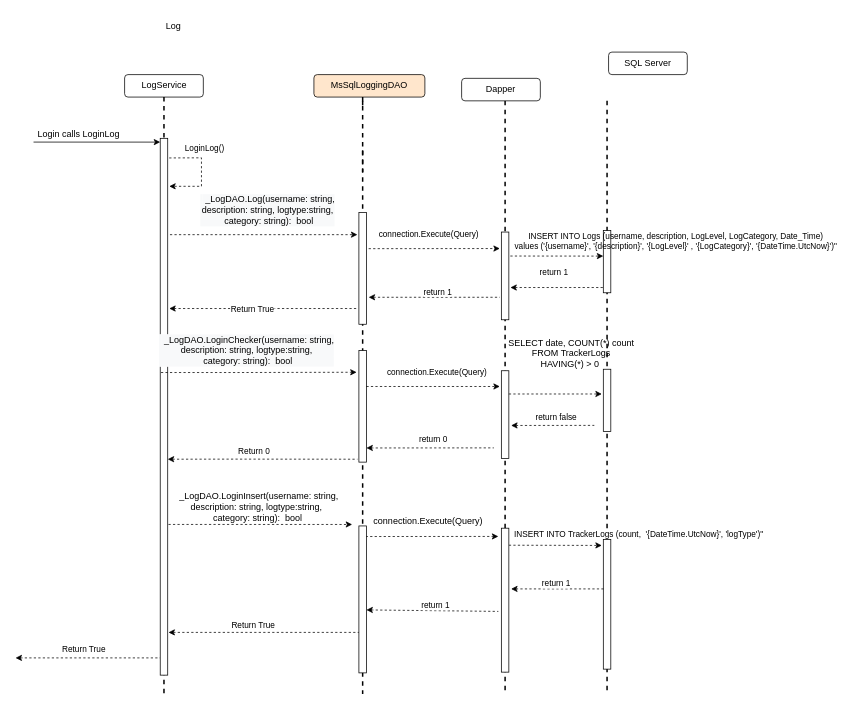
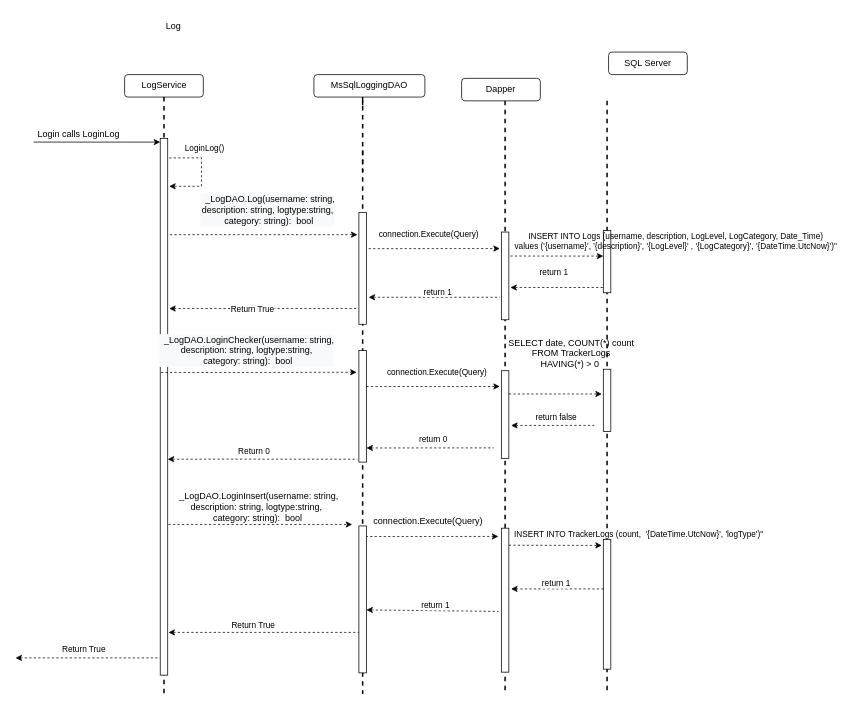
  <mxCell id="0" />
  <mxCell id="1" parent="0" />
  <mxCell id="2" value="" style="line;strokeWidth=2;direction=south;html=1;dashed=1;" parent="1" vertex="1"><mxGeometry x="213" y="714" width="10" height="211" as="geometry" /></mxCell>
  <mxCell id="3" value="" style="line;strokeWidth=2;direction=south;html=1;dashed=1;" parent="1" vertex="1"><mxGeometry x="478" y="200" width="10" height="725" as="geometry" /></mxCell>
  <mxCell id="4" value="" style="endArrow=classic;html=1;rounded=0;exitX=0;exitY=1.056;exitDx=0;exitDy=0;exitPerimeter=0;" parent="1" source="5" edge="1"><mxGeometry width="50" height="50" relative="1" as="geometry"><mxPoint x="55" y="189" as="sourcePoint" /><mxPoint x="213" y="189.06" as="targetPoint" /></mxGeometry></mxCell>
  <mxCell id="5" value="Login calls LoginLog" style="text;html=1;align=center;verticalAlign=middle;resizable=0;points=[];autosize=1;strokeColor=none;fillColor=none;" parent="1" vertex="1"><mxGeometry x="44" y="170" width="119" height="18" as="geometry" /></mxCell>
  <mxCell id="6" value="" style="line;strokeWidth=2;direction=south;html=1;dashed=1;" parent="1" vertex="1"><mxGeometry x="478" y="134" width="10" height="10" as="geometry" /></mxCell>
  <mxCell id="7" value="" style="line;strokeWidth=2;direction=south;html=1;dashed=1;" parent="1" vertex="1"><mxGeometry x="668" y="134" width="10" height="791" as="geometry" /></mxCell>
  <mxCell id="8" value="" style="line;strokeWidth=2;direction=south;html=1;dashed=1;" parent="1" vertex="1"><mxGeometry x="478" y="129" width="10" height="100" as="geometry" /></mxCell>
  <mxCell id="9" value="" style="endArrow=classic;html=1;rounded=0;dashed=1;" parent="1" edge="1"><mxGeometry width="50" height="50" relative="1" as="geometry"><mxPoint x="226" y="312.5" as="sourcePoint" /><mxPoint x="476" y="312.5" as="targetPoint" /><Array as="points"><mxPoint x="326" y="312.5" /></Array></mxGeometry></mxCell>
  <mxCell id="10" value="" style="rounded=0;whiteSpace=wrap;html=1;" parent="1" vertex="1"><mxGeometry x="668" y="309" width="10" height="117" as="geometry" /></mxCell>
  <mxCell id="11" value="" style="endArrow=none;html=1;rounded=0;entryX=0;entryY=1;entryDx=0;entryDy=0;startArrow=classic;startFill=1;endFill=0;dashed=1;" parent="1" edge="1"><mxGeometry width="50" height="50" relative="1" as="geometry"><mxPoint x="20" y="877" as="sourcePoint" /><mxPoint x="213" y="877" as="targetPoint" /><Array as="points"><mxPoint x="119" y="877" /></Array></mxGeometry></mxCell>
  <mxCell id="12" value="Return True" style="edgeLabel;html=1;align=center;verticalAlign=middle;resizable=0;points=[];" parent="11" vertex="1" connectable="0"><mxGeometry x="-0.121" relative="1" as="geometry"><mxPoint x="5" y="-12" as="offset" /></mxGeometry></mxCell>
  <mxCell id="13" value="Log " style="text;html=1;strokeColor=none;fillColor=none;align=center;verticalAlign=middle;whiteSpace=wrap;rounded=0;" parent="1" vertex="1"><mxGeometry x="181" y="20" width="100" height="30" as="geometry" /></mxCell>
  <mxCell id="14" value="" style="line;strokeWidth=2;direction=south;html=1;dashed=1;" parent="1" vertex="1"><mxGeometry x="213" y="129" width="10" height="100" as="geometry" /></mxCell>
  <mxCell id="15" value="" style="rounded=0;whiteSpace=wrap;html=1;" parent="1" vertex="1"><mxGeometry x="213" y="184" width="10" height="716" as="geometry" /></mxCell>
  <mxCell id="16" value="" style="endArrow=classic;html=1;rounded=0;dashed=1;" parent="1" edge="1"><mxGeometry width="50" height="50" relative="1" as="geometry"><mxPoint x="680" y="341" as="sourcePoint" /><mxPoint x="804" y="341.1" as="targetPoint" /><Array as="points" /></mxGeometry></mxCell>
  <mxCell id="17" value="LogService" style="rounded=1;whiteSpace=wrap;html=1;" parent="1" vertex="1"><mxGeometry x="165.5" y="99" width="105" height="30" as="geometry" /></mxCell>
- <mxCell id="18" value="MsSqlLoggingDAO" style="rounded=1;whiteSpace=wrap;html=1;fillColor=#ffe6cc;" parent="1" vertex="1"><mxGeometry x="418" y="99" width="148" height="30" as="geometry" /></mxCell>
+ <mxCell id="18" value="MsSqlLoggingDAO" style="rounded=1;whiteSpace=wrap;html=1;" parent="1" vertex="1"><mxGeometry x="418" y="99" width="148" height="30" as="geometry" /></mxCell>
  <mxCell id="19" value="Dapper" style="rounded=1;whiteSpace=wrap;html=1;" parent="1" vertex="1"><mxGeometry x="615" y="104" width="105" height="30" as="geometry" /></mxCell>
  <mxCell id="20" value="" style="rounded=0;whiteSpace=wrap;html=1;" parent="1" vertex="1"><mxGeometry x="478" y="283" width="10" height="149" as="geometry" /></mxCell>
  <mxCell id="21" value="" style="line;strokeWidth=2;direction=south;html=1;dashed=1;" parent="1" vertex="1"><mxGeometry x="804" y="134" width="10" height="790" as="geometry" /></mxCell>
  <mxCell id="22" value="" style="rounded=0;whiteSpace=wrap;html=1;" parent="1" vertex="1"><mxGeometry x="804" y="307" width="10" height="83" as="geometry" /></mxCell>
  <mxCell id="23" value="SQL Server" style="rounded=1;whiteSpace=wrap;html=1;" parent="1" vertex="1"><mxGeometry x="811" y="69" width="105" height="30" as="geometry" /></mxCell>
  <mxCell id="24" value="" style="endArrow=classic;html=1;rounded=0;dashed=1;" parent="1" edge="1"><mxGeometry width="50" height="50" relative="1" as="geometry"><mxPoint x="491" y="331.17" as="sourcePoint" /><mxPoint x="666" y="331" as="targetPoint" /><Array as="points" /></mxGeometry></mxCell>
  <mxCell id="25" value="connection.Execute(Query)" style="edgeLabel;html=1;align=center;verticalAlign=middle;resizable=0;points=[];" parent="24" vertex="1" connectable="0"><mxGeometry x="-0.272" relative="1" as="geometry"><mxPoint x="16" y="-20" as="offset" /></mxGeometry></mxCell>
  <mxCell id="26" value="" style="endArrow=none;html=1;rounded=0;startArrow=classic;startFill=1;endFill=0;dashed=1;" parent="1" edge="1"><mxGeometry width="50" height="50" relative="1" as="geometry"><mxPoint x="491" y="396" as="sourcePoint" /><mxPoint x="666" y="396" as="targetPoint" /><Array as="points" /></mxGeometry></mxCell>
  <mxCell id="27" value="return 1" style="edgeLabel;html=1;align=center;verticalAlign=middle;resizable=0;points=[];" parent="26" vertex="1" connectable="0"><mxGeometry x="0.329" y="-1" relative="1" as="geometry"><mxPoint x="-25" y="-9" as="offset" /></mxGeometry></mxCell>
  <mxCell id="28" value="" style="endArrow=none;html=1;rounded=0;startArrow=classic;startFill=1;endFill=0;dashed=1;" parent="1" edge="1"><mxGeometry width="50" height="50" relative="1" as="geometry"><mxPoint x="680" y="383" as="sourcePoint" /><mxPoint x="804" y="383" as="targetPoint" /><Array as="points" /></mxGeometry></mxCell>
  <mxCell id="29" value="return 1" style="edgeLabel;html=1;align=center;verticalAlign=middle;resizable=0;points=[];" parent="28" vertex="1" connectable="0"><mxGeometry x="0.329" y="-1" relative="1" as="geometry"><mxPoint x="-25" y="-22" as="offset" /></mxGeometry></mxCell>
  <mxCell id="30" value="" style="endArrow=none;html=1;rounded=0;startArrow=classic;startFill=1;endFill=0;dashed=1;" parent="1" edge="1"><mxGeometry width="50" height="50" relative="1" as="geometry"><mxPoint x="225" y="411" as="sourcePoint" /><mxPoint x="475" y="411" as="targetPoint" /><Array as="points"><mxPoint x="324" y="411" /></Array></mxGeometry></mxCell>
  <mxCell id="31" value="Return True" style="edgeLabel;html=1;align=center;verticalAlign=middle;resizable=0;points=[];" parent="30" connectable="0" vertex="1"><mxGeometry x="-0.121" relative="1" as="geometry"><mxPoint as="offset" /></mxGeometry></mxCell>
  <mxCell id="32" value="" style="endArrow=classic;html=1;rounded=0;dashed=1;" parent="1" edge="1"><mxGeometry width="50" height="50" relative="1" as="geometry"><mxPoint x="225" y="210.17" as="sourcePoint" /><mxPoint x="225" y="248" as="targetPoint" /><Array as="points"><mxPoint x="268" y="210" /><mxPoint x="268" y="248" /></Array></mxGeometry></mxCell>
  <mxCell id="33" value="LoginLog()" style="edgeLabel;html=1;align=center;verticalAlign=middle;resizable=0;points=[];" parent="32" connectable="0" vertex="1"><mxGeometry x="-0.272" relative="1" as="geometry"><mxPoint x="3" y="-14" as="offset" /></mxGeometry></mxCell>
  <mxCell id="34" value="&lt;div style=&quot;color: rgb(0, 0, 0); font-family: helvetica; font-size: 11px; font-style: normal; font-weight: 400; letter-spacing: normal; text-align: center; text-indent: 0px; text-transform: none; word-spacing: 0px;&quot;&gt;&lt;span class=&quot;pl-s&quot;&gt;INSERT INTO Logs (username, description, LogLevel, LogCategory, Date_Time)&lt;br&gt;&lt;/span&gt;&lt;/div&gt;&lt;div style=&quot;color: rgb(0, 0, 0); font-family: helvetica; font-size: 11px; font-style: normal; font-weight: 400; letter-spacing: normal; text-align: center; text-indent: 0px; text-transform: none; word-spacing: 0px;&quot;&gt;&lt;span class=&quot;pl-s&quot;&gt;values ('{&lt;span class=&quot;pl-smi&quot;&gt;username&lt;/span&gt;}', '{&lt;span class=&quot;pl-smi&quot;&gt;description&lt;/span&gt;}', '{&lt;span class=&quot;pl-smi&quot;&gt;LogLevel&lt;/span&gt;}' , '{&lt;span class=&quot;pl-smi&quot;&gt;LogCategory&lt;/span&gt;}', '{&lt;span class=&quot;pl-smi&quot;&gt;DateTime&lt;/span&gt;.&lt;span class=&quot;pl-smi&quot;&gt;UtcNow&lt;/span&gt;}')&lt;span class=&quot;pl-pds&quot;&gt;&quot;&lt;/span&gt;&lt;/span&gt;&lt;/div&gt;" style="text;whiteSpace=wrap;html=1;" parent="1" vertex="1"><mxGeometry x="684" y="302" width="450" height="42" as="geometry" /></mxCell>
  <mxCell id="35" value="&lt;div&gt;&amp;nbsp;&lt;span&gt; _LogDAO&lt;/span&gt;&lt;span&gt;.LoginInsert&lt;/span&gt;&lt;span&gt;(username: string,&lt;/span&gt;&lt;div&gt; description: string, logtype:string,&lt;/div&gt;&lt;div&gt;&amp;nbsp;category: string):&amp;nbsp; &lt;span&gt;bool &lt;/span&gt;&lt;/div&gt;&lt;span&gt;&lt;/span&gt;&lt;/div&gt;" style="text;html=1;align=center;verticalAlign=middle;resizable=0;points=[];autosize=1;strokeColor=none;fillColor=none;" parent="1" vertex="1"><mxGeometry x="226" y="653" width="229" height="46" as="geometry" /></mxCell>
  <mxCell id="36" value="&lt;div&gt;&lt;span class=&quot;pl-s&quot;&gt;INSERT INTO TrackerLogs (count, &lt;/span&gt;&amp;nbsp;'{&lt;span class=&quot;pl-smi&quot;&gt;DateTime&lt;/span&gt;.&lt;span class=&quot;pl-smi&quot;&gt;UtcNow&lt;/span&gt;}', 'logType')&lt;span class=&quot;pl-pds&quot;&gt;&quot;&lt;/span&gt;&lt;/div&gt;" style="edgeLabel;html=1;align=center;verticalAlign=middle;resizable=0;points=[];" parent="1" connectable="0" vertex="1"><mxGeometry x="867" y="726.996" as="geometry"><mxPoint x="-17" y="-15" as="offset" /></mxGeometry></mxCell>
  <mxCell id="37" value="&lt;br&gt;&lt;span&gt;&lt;/span&gt;" style="text;html=1;align=center;verticalAlign=middle;resizable=0;points=[];autosize=1;strokeColor=none;fillColor=none;" parent="1" vertex="1"><mxGeometry x="335" y="635" width="10" height="18" as="geometry" /></mxCell>
  <mxCell id="38" value="" style="endArrow=classic;html=1;rounded=0;dashed=1;entryX=-0.2;entryY=0.92;entryDx=0;entryDy=0;entryPerimeter=0;" parent="1" edge="1"><mxGeometry width="50" height="50" relative="1" as="geometry"><mxPoint x="224" y="699" as="sourcePoint" /><mxPoint x="469" y="699.04" as="targetPoint" /><Array as="points" /></mxGeometry></mxCell>
  <mxCell id="39" value="&lt;span style=&quot;font-size: 12px ; background-color: rgb(248 , 249 , 250)&quot;&gt;&amp;nbsp;&lt;/span&gt;&lt;span style=&quot;font-size: 12px ; background-color: rgb(248 , 249 , 250)&quot;&gt;&amp;nbsp;_LogDAO&lt;/span&gt;&lt;span style=&quot;font-size: 12px ; background-color: rgb(248 , 249 , 250)&quot;&gt;.&lt;/span&gt;&lt;span style=&quot;font-size: 12px ; background-color: rgb(248 , 249 , 250)&quot;&gt;Log(username: string,&lt;/span&gt;&lt;div style=&quot;font-size: 12px ; background-color: rgb(248 , 249 , 250)&quot;&gt;description: string, logtype:string,&lt;/div&gt;&lt;div style=&quot;font-size: 12px ; background-color: rgb(248 , 249 , 250)&quot;&gt;&amp;nbsp;category: string):&amp;nbsp;&amp;nbsp;bool&lt;/div&gt;" style="edgeLabel;html=1;align=center;verticalAlign=middle;resizable=0;points=[];" parent="38" connectable="0" vertex="1"><mxGeometry x="-0.272" relative="1" as="geometry"><mxPoint x="43" y="-420" as="offset" /></mxGeometry></mxCell>
  <mxCell id="40" value="" style="endArrow=classic;html=1;rounded=0;dashed=1;" parent="1" edge="1"><mxGeometry width="50" height="50" relative="1" as="geometry"><mxPoint x="481" y="715.13" as="sourcePoint" /><mxPoint x="664" y="715" as="targetPoint" /><Array as="points" /></mxGeometry></mxCell>
  <mxCell id="41" value="" style="endArrow=classic;html=1;rounded=0;dashed=1;" parent="1" edge="1"><mxGeometry width="50" height="50" relative="1" as="geometry"><mxPoint x="678" y="726.71" as="sourcePoint" /><mxPoint x="802" y="727" as="targetPoint" /><Array as="points" /></mxGeometry></mxCell>
  <mxCell id="42" value="connection.Execute(Query)" style="text;html=1;align=center;verticalAlign=middle;resizable=0;points=[];autosize=1;strokeColor=none;fillColor=none;" parent="1" vertex="1"><mxGeometry x="492" y="686" width="155" height="18" as="geometry" /></mxCell>
  <mxCell id="43" value="" style="endArrow=none;html=1;rounded=0;startArrow=classic;startFill=1;endFill=0;dashed=1;" parent="1" edge="1"><mxGeometry width="50" height="50" relative="1" as="geometry"><mxPoint x="488" y="813" as="sourcePoint" /><mxPoint x="664" y="815" as="targetPoint" /><Array as="points" /></mxGeometry></mxCell>
  <mxCell id="44" value="return 1" style="edgeLabel;html=1;align=center;verticalAlign=middle;resizable=0;points=[];" parent="43" connectable="0" vertex="1"><mxGeometry x="0.329" y="-1" relative="1" as="geometry"><mxPoint x="-25" y="-9" as="offset" /></mxGeometry></mxCell>
  <mxCell id="45" value="" style="endArrow=none;html=1;rounded=0;startArrow=classic;startFill=1;endFill=0;dashed=1;" parent="1" edge="1"><mxGeometry width="50" height="50" relative="1" as="geometry"><mxPoint x="224" y="843" as="sourcePoint" /><mxPoint x="478" y="843" as="targetPoint" /><Array as="points" /></mxGeometry></mxCell>
  <mxCell id="46" value="Return True" style="edgeLabel;html=1;align=center;verticalAlign=middle;resizable=0;points=[];" parent="45" connectable="0" vertex="1"><mxGeometry x="-0.121" relative="1" as="geometry"><mxPoint y="-10" as="offset" /></mxGeometry></mxCell>
  <mxCell id="47" value="" style="rounded=0;whiteSpace=wrap;html=1;" parent="1" vertex="1"><mxGeometry x="478" y="701" width="10" height="196" as="geometry" /></mxCell>
  <mxCell id="48" value="" style="endArrow=classic;html=1;rounded=0;dashed=1;" parent="1" edge="1"><mxGeometry width="50" height="50" relative="1" as="geometry"><mxPoint x="214" y="496.38" as="sourcePoint" /><mxPoint x="475" y="496" as="targetPoint" /><Array as="points"><mxPoint x="314" y="496.38" /></Array></mxGeometry></mxCell>
  <mxCell id="49" value="" style="rounded=0;whiteSpace=wrap;html=1;" parent="1" vertex="1"><mxGeometry x="668" y="494" width="10" height="117" as="geometry" /></mxCell>
  <mxCell id="50" value="" style="endArrow=classic;html=1;rounded=0;dashed=1;" parent="1" edge="1"><mxGeometry width="50" height="50" relative="1" as="geometry"><mxPoint x="678" y="525" as="sourcePoint" /><mxPoint x="802" y="525" as="targetPoint" /><Array as="points" /></mxGeometry></mxCell>
  <mxCell id="51" value="" style="rounded=0;whiteSpace=wrap;html=1;" parent="1" vertex="1"><mxGeometry x="478" y="466.88" width="10" height="149" as="geometry" /></mxCell>
  <mxCell id="52" value="" style="rounded=0;whiteSpace=wrap;html=1;" parent="1" vertex="1"><mxGeometry x="804" y="492" width="10" height="83" as="geometry" /></mxCell>
  <mxCell id="53" value="" style="endArrow=classic;html=1;rounded=0;dashed=1;" parent="1" edge="1"><mxGeometry width="50" height="50" relative="1" as="geometry"><mxPoint x="488" y="515" as="sourcePoint" /><mxPoint x="666" y="515" as="targetPoint" /><Array as="points" /></mxGeometry></mxCell>
  <mxCell id="54" value="connection.Execute(Query)" style="edgeLabel;html=1;align=center;verticalAlign=middle;resizable=0;points=[];" parent="53" connectable="0" vertex="1"><mxGeometry x="-0.272" relative="1" as="geometry"><mxPoint x="28" y="-20" as="offset" /></mxGeometry></mxCell>
  <mxCell id="55" value="" style="endArrow=none;html=1;rounded=0;startArrow=classic;startFill=1;endFill=0;dashed=1;" parent="1" edge="1"><mxGeometry width="50" height="50" relative="1" as="geometry"><mxPoint x="488" y="597" as="sourcePoint" /><mxPoint x="658" y="596.88" as="targetPoint" /><Array as="points" /></mxGeometry></mxCell>
  <mxCell id="56" value="return 0" style="edgeLabel;html=1;align=center;verticalAlign=middle;resizable=0;points=[];" parent="55" connectable="0" vertex="1"><mxGeometry x="0.329" y="-1" relative="1" as="geometry"><mxPoint x="-25" y="-12" as="offset" /></mxGeometry></mxCell>
  <mxCell id="57" value="" style="endArrow=none;html=1;rounded=0;startArrow=classic;startFill=1;endFill=0;dashed=1;" parent="1" edge="1"><mxGeometry width="50" height="50" relative="1" as="geometry"><mxPoint x="681" y="567" as="sourcePoint" /><mxPoint x="792" y="566.88" as="targetPoint" /><Array as="points" /></mxGeometry></mxCell>
  <mxCell id="58" value="return false" style="edgeLabel;html=1;align=center;verticalAlign=middle;resizable=0;points=[];" parent="57" connectable="0" vertex="1"><mxGeometry x="0.329" y="-1" relative="1" as="geometry"><mxPoint x="-15" y="-12" as="offset" /></mxGeometry></mxCell>
  <mxCell id="59" value="" style="endArrow=none;html=1;rounded=0;startArrow=classic;startFill=1;endFill=0;dashed=1;" parent="1" edge="1"><mxGeometry width="50" height="50" relative="1" as="geometry"><mxPoint x="223" y="612" as="sourcePoint" /><mxPoint x="476" y="612" as="targetPoint" /><Array as="points"><mxPoint x="312" y="611.88" /></Array></mxGeometry></mxCell>
  <mxCell id="60" value="Return 0" style="edgeLabel;html=1;align=center;verticalAlign=middle;resizable=0;points=[];" parent="59" connectable="0" vertex="1"><mxGeometry x="-0.121" relative="1" as="geometry"><mxPoint x="4" y="-11" as="offset" /></mxGeometry></mxCell>
  <mxCell id="61" value="&lt;span style=&quot;font-size: 12px ; background-color: rgb(248 , 249 , 250)&quot;&gt;&amp;nbsp;&lt;/span&gt;&lt;span style=&quot;font-size: 12px ; background-color: rgb(248 , 249 , 250)&quot;&gt;&amp;nbsp;_LogDAO.LoginChecker(&lt;/span&gt;&lt;span style=&quot;font-size: 12px ; background-color: rgb(248 , 249 , 250)&quot;&gt;username: string,&lt;/span&gt;&lt;div style=&quot;font-size: 12px ; background-color: rgb(248 , 249 , 250)&quot;&gt;description: string, logtype:string,&lt;/div&gt;&lt;div style=&quot;font-size: 12px ; background-color: rgb(248 , 249 , 250)&quot;&gt;&amp;nbsp;category: string):&amp;nbsp;&amp;nbsp;bool&lt;/div&gt;" style="edgeLabel;html=1;align=center;verticalAlign=middle;resizable=0;points=[];" parent="1" connectable="0" vertex="1"><mxGeometry x="327" y="466.883" as="geometry" /></mxCell>
  <mxCell id="62" value="SELECT date, COUNT(*) count&lt;br&gt;FROM TrackerLogs&lt;br&gt;HAVING(*) &amp;gt; 0&amp;nbsp;" style="text;html=1;align=center;verticalAlign=middle;resizable=0;points=[];autosize=1;strokeColor=none;fillColor=none;" parent="1" vertex="1"><mxGeometry x="672" y="448" width="178" height="46" as="geometry" /></mxCell>
  <mxCell id="63" value="" style="rounded=0;whiteSpace=wrap;html=1;" parent="1" vertex="1"><mxGeometry x="668" y="704" width="10" height="192" as="geometry" /></mxCell>
  <mxCell id="64" value="" style="rounded=0;whiteSpace=wrap;html=1;" parent="1" vertex="1"><mxGeometry x="804" y="719" width="10" height="173" as="geometry" /></mxCell>
  <mxCell id="65" value="&lt;br&gt;&lt;span&gt;&lt;/span&gt;" style="text;html=1;align=center;verticalAlign=middle;resizable=0;points=[];autosize=1;strokeColor=none;fillColor=none;" parent="1" vertex="1"><mxGeometry x="339" y="729.46" width="10" height="18" as="geometry" /></mxCell>
  <mxCell id="66" value="" style="endArrow=none;html=1;rounded=0;startArrow=classic;startFill=1;endFill=0;dashed=1;exitX=1;exitY=0.75;exitDx=0;exitDy=0;" parent="1" edge="1"><mxGeometry width="50" height="50" relative="1" as="geometry"><mxPoint x="681" y="785" as="sourcePoint" /><mxPoint x="807" y="785" as="targetPoint" /><Array as="points" /></mxGeometry></mxCell>
  <mxCell id="67" value="return 1" style="edgeLabel;html=1;align=center;verticalAlign=middle;resizable=0;points=[];" parent="66" connectable="0" vertex="1"><mxGeometry x="0.329" y="-1" relative="1" as="geometry"><mxPoint x="-25" y="-9" as="offset" /></mxGeometry></mxCell>
